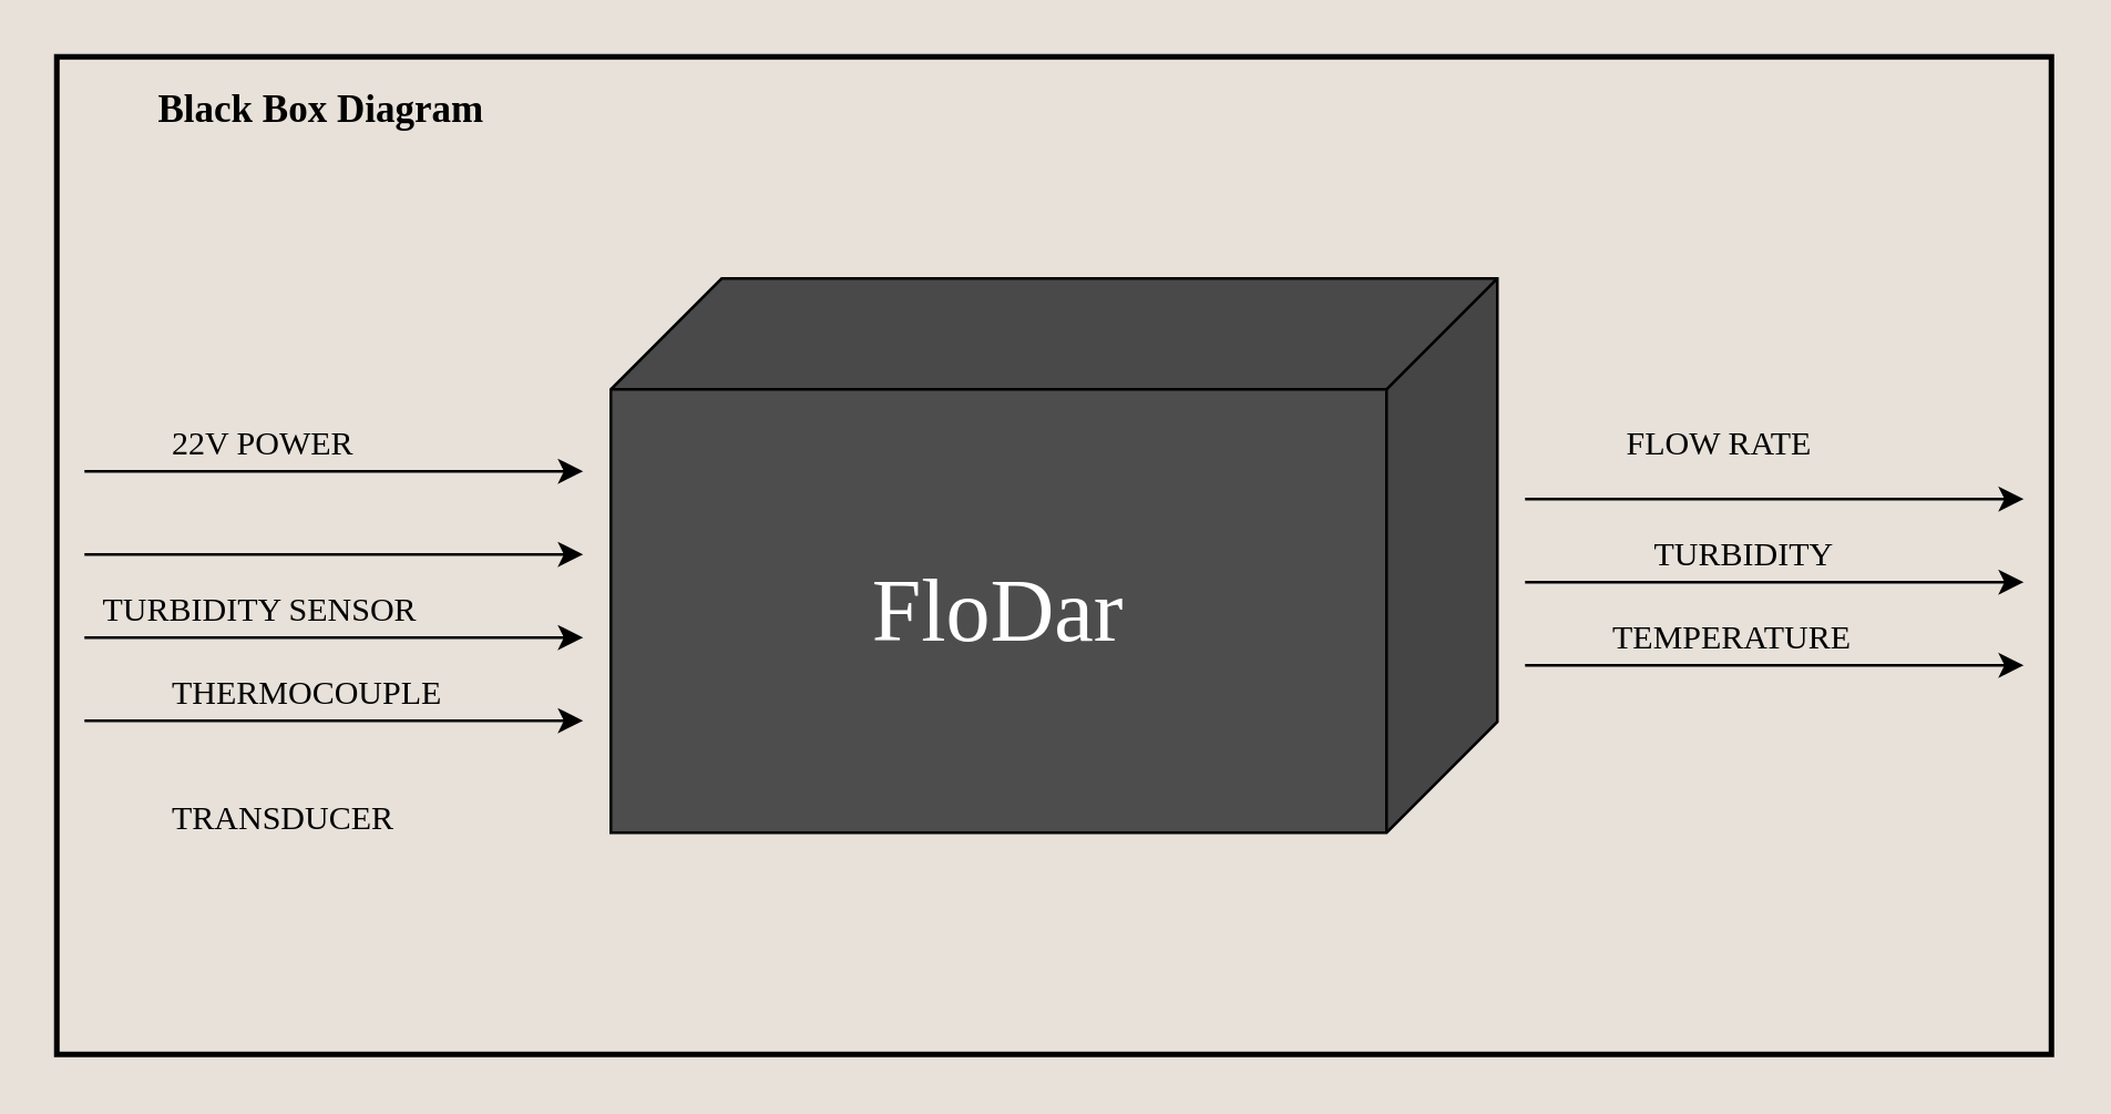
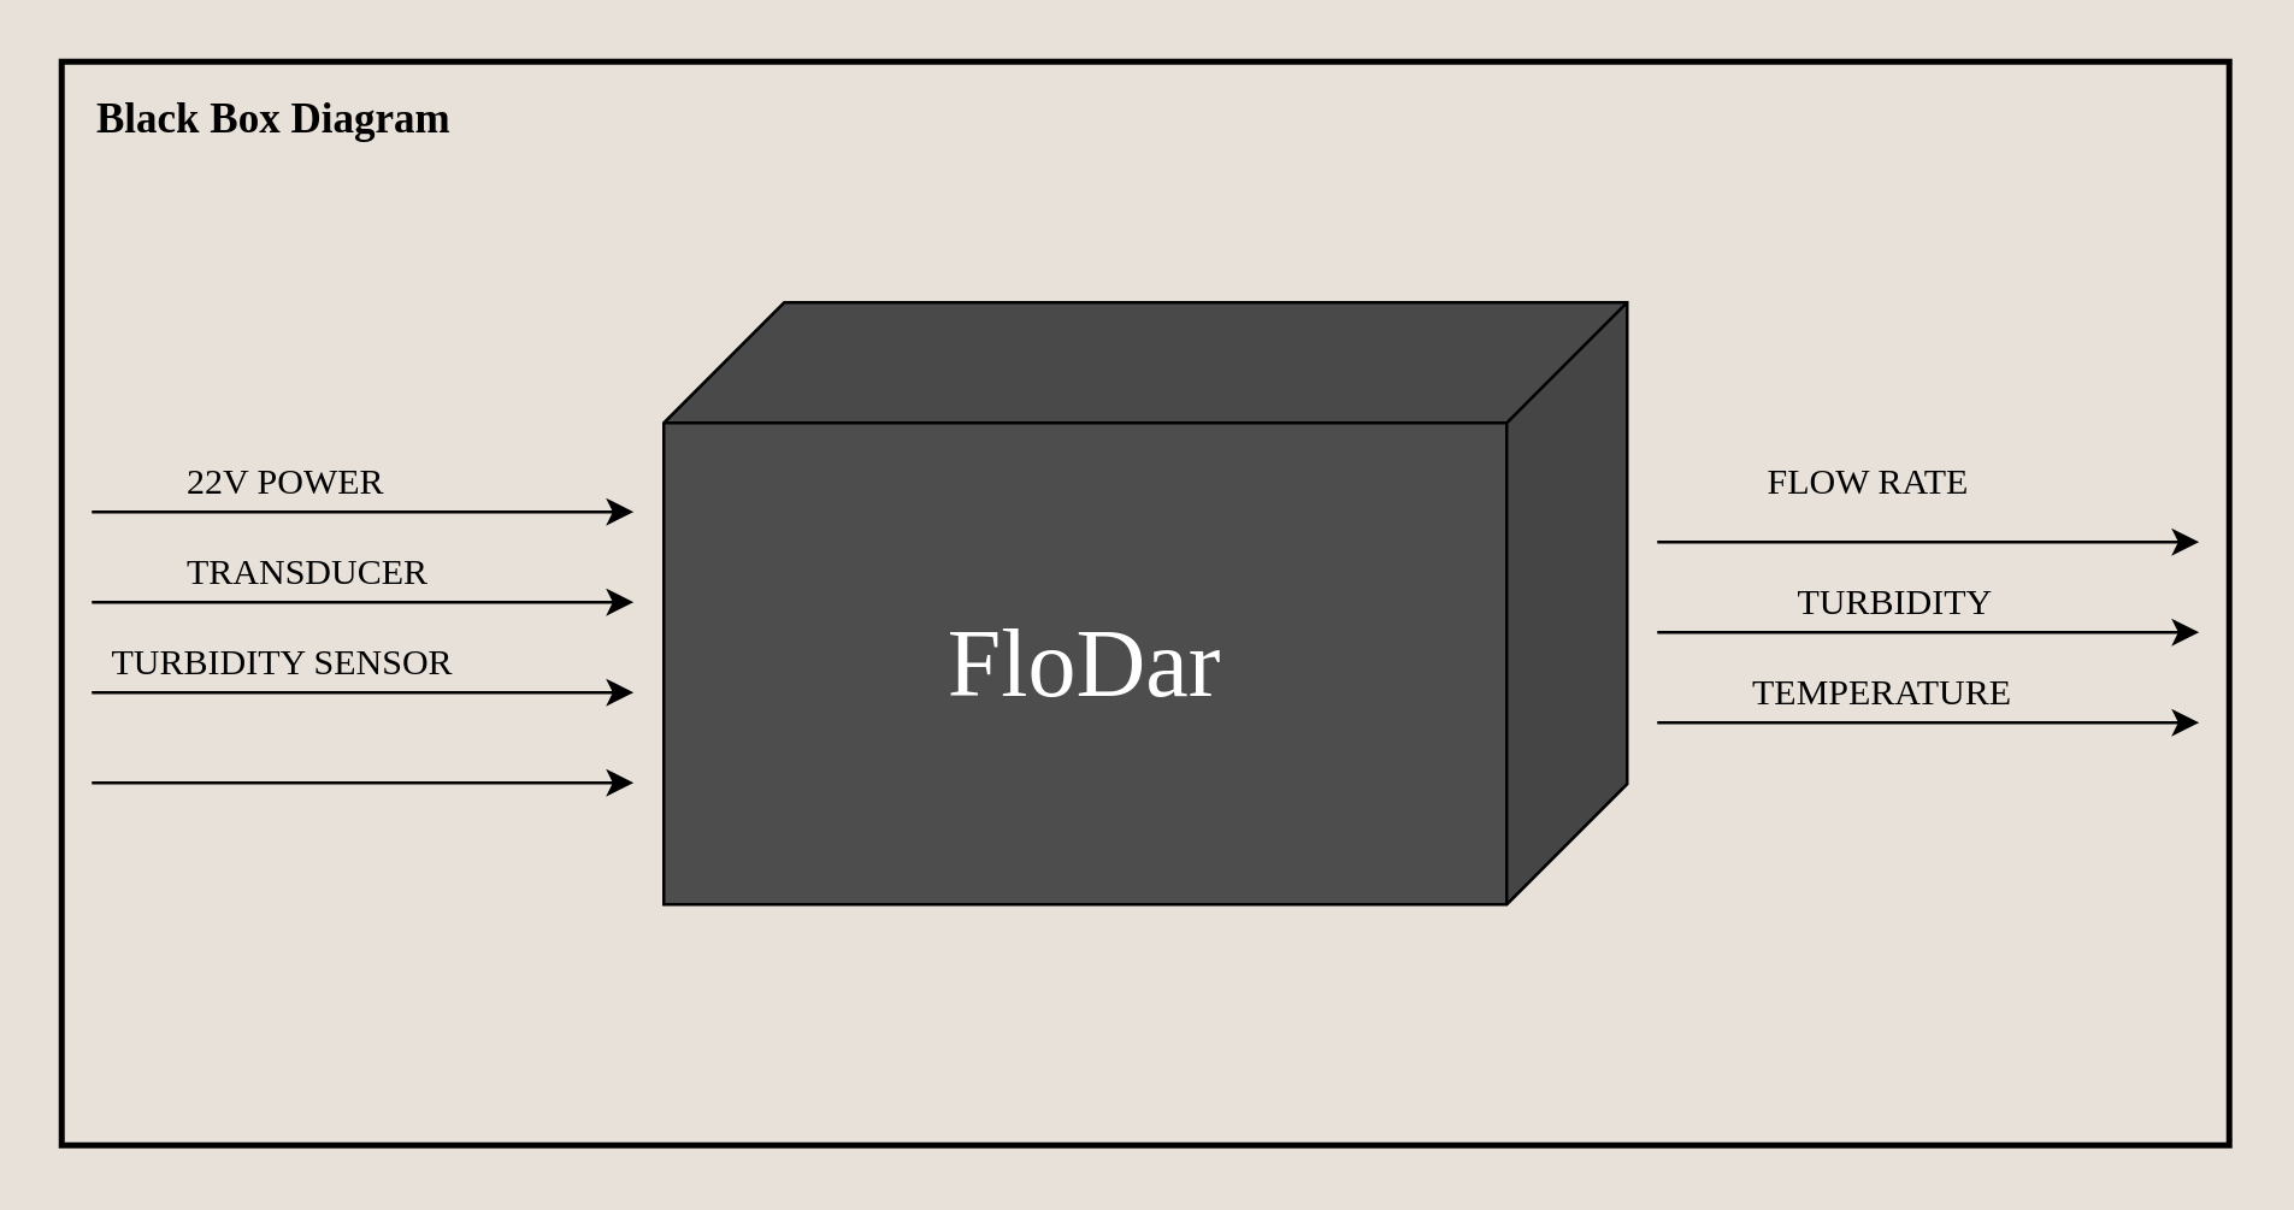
  <mxCell id="0" />
  <mxCell id="1" parent="0" />
  <mxCell id="2" value="" style="rounded=0;whiteSpace=wrap;html=1;strokeColor=#000000;gradientColor=none;fontFamily=Lucida Console;align=left;fillColor=none;strokeWidth=2;" vertex="1" parent="1"><mxGeometry x="20" y="20" width="720" height="360" as="geometry" /></mxCell>
  <mxCell id="3" value="&lt;font style=&quot;font-size: 32px&quot; color=&quot;#ffffff&quot;&gt;FloDar&lt;/font&gt;" style="shape=cube;whiteSpace=wrap;html=1;boundedLbl=1;backgroundOutline=1;darkOpacity=0.05;darkOpacity2=0.1;size=40;flipH=1;fontFamily=Lucida Console;fillColor=#4D4D4D;" vertex="1" parent="1"><mxGeometry x="220" y="100" width="320" height="200" as="geometry" /></mxCell>
  <mxCell id="4" style="edgeStyle=orthogonalEdgeStyle;rounded=0;orthogonalLoop=1;jettySize=auto;html=1;exitX=1;exitY=0.5;exitDx=0;exitDy=0;entryX=0;entryY=0;entryDx=320;entryDy=120;entryPerimeter=0;fontFamily=Lucida Console;" edge="1" parent="1"><mxGeometry relative="1" as="geometry"><mxPoint x="30" y="229.57" as="sourcePoint" /><mxPoint x="210" y="229.57" as="targetPoint" /><Array as="points"><mxPoint x="160" y="229.57" /><mxPoint x="160" y="229.57" /></Array></mxGeometry></mxCell>
  <mxCell id="5" style="edgeStyle=orthogonalEdgeStyle;rounded=0;orthogonalLoop=1;jettySize=auto;html=1;exitX=1;exitY=0.5;exitDx=0;exitDy=0;entryX=0;entryY=0;entryDx=320;entryDy=120;entryPerimeter=0;fontFamily=Lucida Console;" edge="1" parent="1"><mxGeometry relative="1" as="geometry"><mxPoint x="30" y="199.57" as="sourcePoint" /><mxPoint x="210" y="199.57" as="targetPoint" /></mxGeometry></mxCell>
  <mxCell id="6" style="edgeStyle=orthogonalEdgeStyle;rounded=0;orthogonalLoop=1;jettySize=auto;html=1;exitX=1;exitY=0.5;exitDx=0;exitDy=0;entryX=0;entryY=0;entryDx=320;entryDy=120;entryPerimeter=0;fontFamily=Lucida Console;" edge="1" parent="1"><mxGeometry relative="1" as="geometry"><mxPoint x="30" y="259.57" as="sourcePoint" /><mxPoint x="210" y="259.57" as="targetPoint" /></mxGeometry></mxCell>
  <mxCell id="7" style="edgeStyle=orthogonalEdgeStyle;rounded=0;orthogonalLoop=1;jettySize=auto;html=1;exitX=1;exitY=0.5;exitDx=0;exitDy=0;entryX=0;entryY=0;entryDx=320;entryDy=120;entryPerimeter=0;fontFamily=Lucida Console;" edge="1" parent="1"><mxGeometry relative="1" as="geometry"><mxPoint x="30" y="169.57" as="sourcePoint" /><mxPoint x="210" y="169.57" as="targetPoint" /></mxGeometry></mxCell>
  <mxCell id="8" style="edgeStyle=orthogonalEdgeStyle;rounded=0;orthogonalLoop=1;jettySize=auto;html=1;exitX=1;exitY=0.5;exitDx=0;exitDy=0;entryX=0;entryY=0;entryDx=320;entryDy=120;entryPerimeter=0;fontFamily=Lucida Console;" edge="1" parent="1"><mxGeometry relative="1" as="geometry"><mxPoint x="550" y="239.57" as="sourcePoint" /><mxPoint x="730" y="239.57" as="targetPoint" /></mxGeometry></mxCell>
  <mxCell id="9" style="edgeStyle=orthogonalEdgeStyle;rounded=0;orthogonalLoop=1;jettySize=auto;html=1;exitX=1;exitY=0.5;exitDx=0;exitDy=0;entryX=0;entryY=0;entryDx=320;entryDy=120;entryPerimeter=0;fontFamily=Lucida Console;" edge="1" parent="1"><mxGeometry relative="1" as="geometry"><mxPoint x="550" y="209.57" as="sourcePoint" /><mxPoint x="730" y="209.57" as="targetPoint" /></mxGeometry></mxCell>
  <mxCell id="10" style="edgeStyle=orthogonalEdgeStyle;rounded=0;orthogonalLoop=1;jettySize=auto;html=1;exitX=1;exitY=0.5;exitDx=0;exitDy=0;entryX=0;entryY=0;entryDx=320;entryDy=120;entryPerimeter=0;fontFamily=Lucida Console;" edge="1" parent="1"><mxGeometry relative="1" as="geometry"><mxPoint x="550" y="179.57" as="sourcePoint" /><mxPoint x="730" y="179.57" as="targetPoint" /></mxGeometry></mxCell>
  <mxCell id="11" value="22V POWER" style="text;html=1;strokeColor=none;fillColor=none;align=left;verticalAlign=middle;whiteSpace=wrap;rounded=0;fontFamily=Lucida Console;" vertex="1" parent="1"><mxGeometry x="60" y="149.86" width="120" height="20" as="geometry" /></mxCell>
- <mxCell id="12" value="TRANSDUCER" style="text;html=1;strokeColor=none;fillColor=none;align=left;verticalAlign=middle;whiteSpace=wrap;rounded=0;fontFamily=Lucida Console;" vertex="1" parent="1"><mxGeometry x="60" y="284.86" width="120" height="20" as="geometry" /></mxCell>
+ <mxCell id="12" value="TRANSDUCER" style="text;html=1;strokeColor=none;fillColor=none;align=left;verticalAlign=middle;whiteSpace=wrap;rounded=0;fontFamily=Lucida Console;" vertex="1" parent="1"><mxGeometry x="60" y="179.86" width="120" height="20" as="geometry" /></mxCell>
  <mxCell id="13" value="TURBIDITY SENSOR" style="text;html=1;strokeColor=none;fillColor=none;align=left;verticalAlign=middle;whiteSpace=wrap;rounded=0;fontFamily=Lucida Console;" vertex="1" parent="1"><mxGeometry x="35" y="209.86" width="120" height="20" as="geometry" /></mxCell>
- <mxCell id="14" value="THERMOCOUPLE" style="text;html=1;strokeColor=none;fillColor=none;align=left;verticalAlign=middle;whiteSpace=wrap;rounded=0;fontFamily=Lucida Console;" vertex="1" parent="1"><mxGeometry x="60" y="239.86" width="120" height="20" as="geometry" /></mxCell>
  <mxCell id="15" value="FLOW RATE" style="text;html=1;strokeColor=none;fillColor=none;align=left;verticalAlign=middle;whiteSpace=wrap;rounded=0;fontFamily=Lucida Console;" vertex="1" parent="1"><mxGeometry x="585" y="149.86" width="120" height="20" as="geometry" /></mxCell>
  <mxCell id="16" value="TURBIDITY" style="text;html=1;strokeColor=none;fillColor=none;align=left;verticalAlign=middle;whiteSpace=wrap;rounded=0;fontFamily=Lucida Console;" vertex="1" parent="1"><mxGeometry x="595" y="189.86" width="120" height="20" as="geometry" /></mxCell>
  <mxCell id="17" value="TEMPERATURE" style="text;html=1;strokeColor=none;fillColor=none;align=left;verticalAlign=middle;whiteSpace=wrap;rounded=0;fontFamily=Lucida Console;" vertex="1" parent="1"><mxGeometry x="580" y="219.86" width="120" height="20" as="geometry" /></mxCell>
- <mxCell id="18" value="&lt;font style=&quot;font-size: 14px&quot;&gt;&lt;b&gt;Black Box Diagram&lt;/b&gt;&lt;/font&gt;" style="text;html=1;strokeColor=none;fillColor=none;align=left;verticalAlign=middle;whiteSpace=wrap;rounded=0;fontFamily=Lucida Console;" vertex="1" parent="1"><mxGeometry x="55" y="30" width="170" height="20" as="geometry" /></mxCell>
+ <mxCell id="18" value="&lt;font style=&quot;font-size: 14px&quot;&gt;&lt;b&gt;Black Box Diagram&lt;/b&gt;&lt;/font&gt;" style="text;html=1;strokeColor=none;fillColor=none;align=left;verticalAlign=middle;whiteSpace=wrap;rounded=0;fontFamily=Lucida Console;" vertex="1" parent="1"><mxGeometry x="30" y="30" width="170" height="20" as="geometry" /></mxCell>
